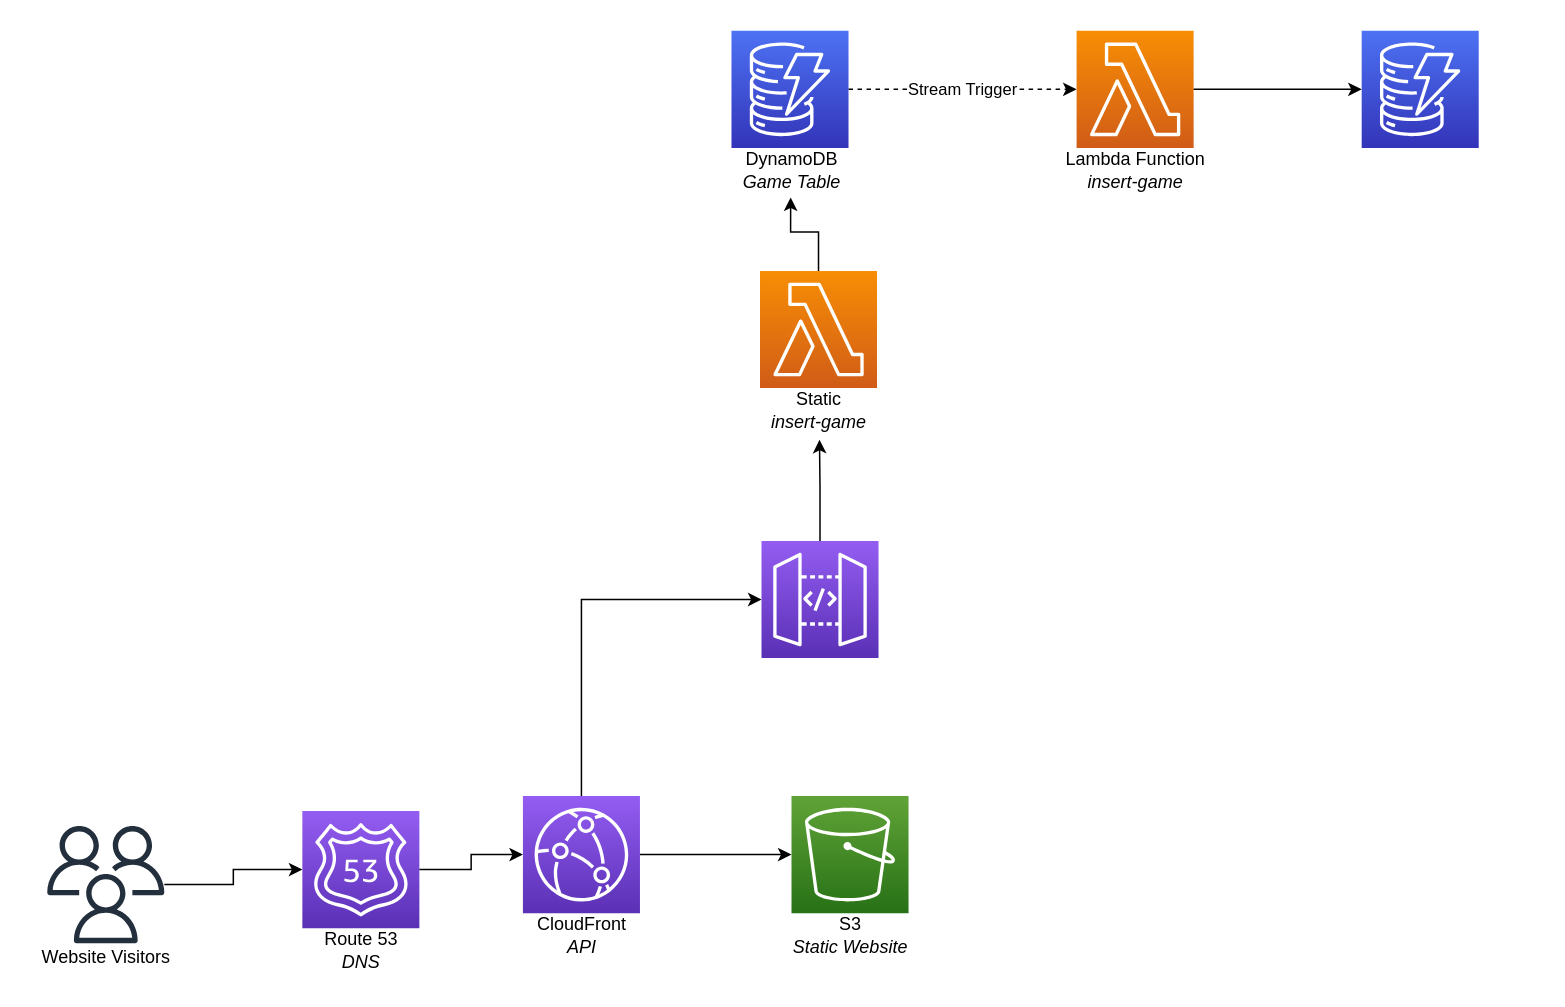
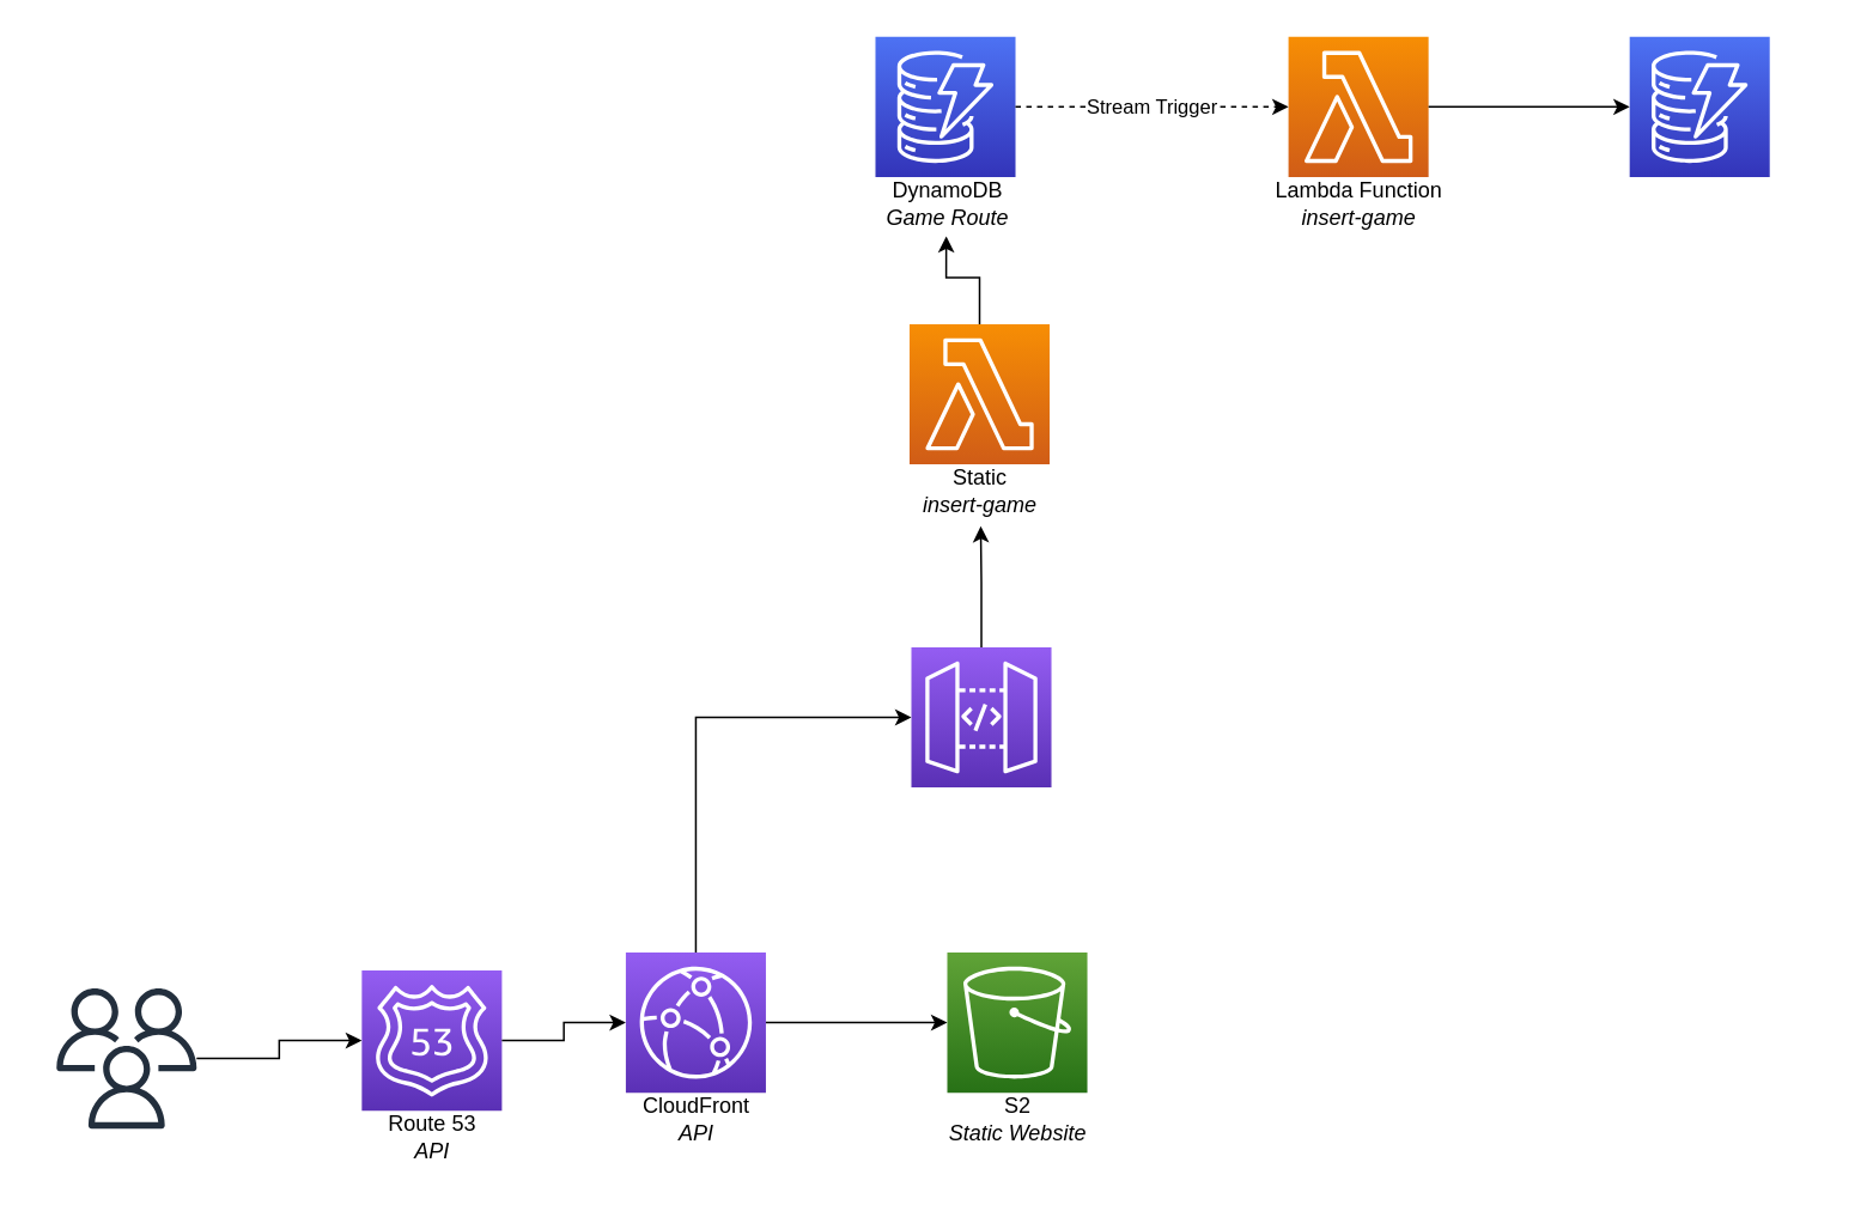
  <mxCell id="0" />
  <mxCell id="1" parent="0" />
  <mxCell id="2" style="edgeStyle=orthogonalEdgeStyle;rounded=0;orthogonalLoop=1;jettySize=auto;html=1;" edge="1" parent="1" source="16" target="4"><mxGeometry relative="1" as="geometry" /></mxCell>
  <mxCell id="3" value="" style="group" vertex="1" connectable="0" parent="1"><mxGeometry x="195" y="540" width="90" height="104.592" as="geometry" /></mxCell>
  <mxCell id="4" value="" style="sketch=0;points=[[0,0,0],[0.25,0,0],[0.5,0,0],[0.75,0,0],[1,0,0],[0,1,0],[0.25,1,0],[0.5,1,0],[0.75,1,0],[1,1,0],[0,0.25,0],[0,0.5,0],[0,0.75,0],[1,0.25,0],[1,0.5,0],[1,0.75,0]];outlineConnect=0;fontColor=#232F3E;gradientColor=#945DF2;gradientDirection=north;fillColor=#5A30B5;strokeColor=#ffffff;dashed=0;verticalLabelPosition=bottom;verticalAlign=top;align=center;html=1;fontSize=12;fontStyle=0;aspect=fixed;shape=mxgraph.aws4.resourceIcon;resIcon=mxgraph.aws4.route_53;" vertex="1" parent="3"><mxGeometry x="6" width="78" height="78" as="geometry" /></mxCell>
- <mxCell id="5" value="&lt;div&gt;Route 53&lt;/div&gt;&lt;div&gt;&lt;i&gt;DNS&lt;/i&gt;&lt;/div&gt;" style="text;html=1;align=center;verticalAlign=middle;resizable=0;points=[];autosize=1;strokeColor=none;fillColor=none;" vertex="1" parent="3"><mxGeometry x="10" y="78.002" width="70" height="30" as="geometry" /></mxCell>
+ <mxCell id="5" value="&lt;div&gt;Route 53&lt;/div&gt;&lt;div&gt;&lt;i&gt;API&lt;/i&gt;&lt;/div&gt;" style="text;html=1;align=center;verticalAlign=middle;resizable=0;points=[];autosize=1;strokeColor=none;fillColor=none;" vertex="1" parent="3"><mxGeometry x="10" y="78.002" width="70" height="30" as="geometry" /></mxCell>
  <mxCell id="6" style="edgeStyle=orthogonalEdgeStyle;rounded=0;orthogonalLoop=1;jettySize=auto;html=1;" edge="1" parent="1" source="4" target="12"><mxGeometry relative="1" as="geometry" /></mxCell>
  <mxCell id="7" value="" style="group" vertex="1" connectable="0" parent="1"><mxGeometry x="511" y="530" width="110" height="103" as="geometry" /></mxCell>
  <mxCell id="8" value="" style="sketch=0;points=[[0,0,0],[0.25,0,0],[0.5,0,0],[0.75,0,0],[1,0,0],[0,1,0],[0.25,1,0],[0.5,1,0],[0.75,1,0],[1,1,0],[0,0.25,0],[0,0.5,0],[0,0.75,0],[1,0.25,0],[1,0.5,0],[1,0.75,0]];outlineConnect=0;fontColor=#232F3E;gradientColor=#60A337;gradientDirection=north;fillColor=#277116;strokeColor=#ffffff;dashed=0;verticalLabelPosition=bottom;verticalAlign=top;align=center;html=1;fontSize=12;fontStyle=0;aspect=fixed;shape=mxgraph.aws4.resourceIcon;resIcon=mxgraph.aws4.s3;" vertex="1" parent="7"><mxGeometry x="16" width="78" height="78" as="geometry" /></mxCell>
- <mxCell id="9" value="&lt;div&gt;S3&lt;/div&gt;&lt;div&gt;&lt;i&gt;Static Website&lt;/i&gt;&lt;/div&gt;" style="text;html=1;align=center;verticalAlign=middle;resizable=0;points=[];autosize=1;strokeColor=none;fillColor=none;" vertex="1" parent="7"><mxGeometry x="10" y="78" width="90" height="30" as="geometry" /></mxCell>
+ <mxCell id="9" value="&lt;div&gt;S2&lt;/div&gt;&lt;div&gt;&lt;i&gt;Static Website&lt;/i&gt;&lt;/div&gt;" style="text;html=1;align=center;verticalAlign=middle;resizable=0;points=[];autosize=1;strokeColor=none;fillColor=none;" vertex="1" parent="7"><mxGeometry x="10" y="78" width="90" height="30" as="geometry" /></mxCell>
  <mxCell id="10" value="" style="group" vertex="1" connectable="0" parent="1"><mxGeometry x="332" y="530" width="110" height="103" as="geometry" /></mxCell>
  <mxCell id="11" value="" style="group" vertex="1" connectable="0" parent="10"><mxGeometry width="110" height="103" as="geometry" /></mxCell>
  <mxCell id="12" value="" style="sketch=0;points=[[0,0,0],[0.25,0,0],[0.5,0,0],[0.75,0,0],[1,0,0],[0,1,0],[0.25,1,0],[0.5,1,0],[0.75,1,0],[1,1,0],[0,0.25,0],[0,0.5,0],[0,0.75,0],[1,0.25,0],[1,0.5,0],[1,0.75,0]];outlineConnect=0;fontColor=#232F3E;gradientColor=#945DF2;gradientDirection=north;fillColor=#5A30B5;strokeColor=#ffffff;dashed=0;verticalLabelPosition=bottom;verticalAlign=top;align=center;html=1;fontSize=12;fontStyle=0;aspect=fixed;shape=mxgraph.aws4.resourceIcon;resIcon=mxgraph.aws4.cloudfront;" vertex="1" parent="11"><mxGeometry x="16" width="78" height="78" as="geometry" /></mxCell>
  <mxCell id="13" value="&lt;div&gt;CloudFront&lt;/div&gt;&lt;div&gt;&lt;i&gt;API&lt;/i&gt;&lt;/div&gt;" style="text;html=1;align=center;verticalAlign=middle;resizable=0;points=[];autosize=1;strokeColor=none;fillColor=none;" vertex="1" parent="11"><mxGeometry x="15" y="78" width="80" height="30" as="geometry" /></mxCell>
  <mxCell id="14" style="edgeStyle=orthogonalEdgeStyle;rounded=0;orthogonalLoop=1;jettySize=auto;html=1;" edge="1" parent="1" source="12" target="8"><mxGeometry relative="1" as="geometry" /></mxCell>
  <mxCell id="15" value="" style="group" vertex="1" connectable="0" parent="1"><mxGeometry x="20" y="550" width="100" height="98" as="geometry" /></mxCell>
  <mxCell id="16" value="" style="sketch=0;outlineConnect=0;fontColor=#232F3E;gradientColor=none;fillColor=#232F3D;strokeColor=none;dashed=0;verticalLabelPosition=bottom;verticalAlign=top;align=center;html=1;fontSize=12;fontStyle=0;aspect=fixed;pointerEvents=1;shape=mxgraph.aws4.users;" vertex="1" parent="15"><mxGeometry x="11" width="78" height="78" as="geometry" /></mxCell>
- <mxCell id="17" value="Website Visitors" style="text;html=1;align=center;verticalAlign=middle;resizable=0;points=[];autosize=1;strokeColor=none;fillColor=none;" vertex="1" parent="15"><mxGeometry y="78" width="100" height="20" as="geometry" /></mxCell>
  <mxCell id="18" style="edgeStyle=orthogonalEdgeStyle;rounded=0;orthogonalLoop=1;jettySize=auto;html=1;entryX=0.508;entryY=1.15;entryDx=0;entryDy=0;entryPerimeter=0;" edge="1" parent="1" source="27" target="21"><mxGeometry relative="1" as="geometry" /></mxCell>
  <mxCell id="19" value="" style="group" vertex="1" connectable="0" parent="1"><mxGeometry x="480" y="180" width="130" height="103" as="geometry" /></mxCell>
  <mxCell id="20" value="" style="sketch=0;points=[[0,0,0],[0.25,0,0],[0.5,0,0],[0.75,0,0],[1,0,0],[0,1,0],[0.25,1,0],[0.5,1,0],[0.75,1,0],[1,1,0],[0,0.25,0],[0,0.5,0],[0,0.75,0],[1,0.25,0],[1,0.5,0],[1,0.75,0]];outlineConnect=0;fontColor=#232F3E;gradientColor=#F78E04;gradientDirection=north;fillColor=#D05C17;strokeColor=#ffffff;dashed=0;verticalLabelPosition=bottom;verticalAlign=top;align=center;html=1;fontSize=12;fontStyle=0;aspect=fixed;shape=mxgraph.aws4.resourceIcon;resIcon=mxgraph.aws4.lambda;" vertex="1" parent="19"><mxGeometry x="26" width="78" height="78" as="geometry" /></mxCell>
  <mxCell id="21" value="&lt;div&gt;Static&lt;/div&gt;&lt;div&gt;&lt;i&gt;insert-game&lt;/i&gt;&lt;/div&gt;" style="text;html=1;align=center;verticalAlign=middle;resizable=0;points=[];autosize=1;strokeColor=none;fillColor=none;" vertex="1" parent="19"><mxGeometry x="25" y="78" width="80" height="30" as="geometry" /></mxCell>
  <mxCell id="22" value="" style="group" vertex="1" connectable="0" parent="1"><mxGeometry x="451" y="20" width="150" height="103" as="geometry" /></mxCell>
  <mxCell id="23" value="" style="sketch=0;points=[[0,0,0],[0.25,0,0],[0.5,0,0],[0.75,0,0],[1,0,0],[0,1,0],[0.25,1,0],[0.5,1,0],[0.75,1,0],[1,1,0],[0,0.25,0],[0,0.5,0],[0,0.75,0],[1,0.25,0],[1,0.5,0],[1,0.75,0]];outlineConnect=0;fontColor=#232F3E;gradientColor=#4D72F3;gradientDirection=north;fillColor=#3334B9;strokeColor=#ffffff;dashed=0;verticalLabelPosition=bottom;verticalAlign=top;align=center;html=1;fontSize=12;fontStyle=0;aspect=fixed;shape=mxgraph.aws4.resourceIcon;resIcon=mxgraph.aws4.dynamodb;" vertex="1" parent="22"><mxGeometry x="36" width="78" height="78" as="geometry" /></mxCell>
- <mxCell id="24" value="&lt;div&gt;DynamoDB&lt;/div&gt;&lt;div&gt;&lt;i&gt;Game Table&lt;/i&gt;&lt;/div&gt;" style="text;html=1;align=center;verticalAlign=middle;resizable=0;points=[];autosize=1;strokeColor=none;fillColor=none;" vertex="1" parent="22"><mxGeometry x="36" y="78" width="80" height="30" as="geometry" /></mxCell>
+ <mxCell id="24" value="&lt;div&gt;DynamoDB&lt;/div&gt;&lt;div&gt;&lt;i&gt;Game Route&lt;/i&gt;&lt;/div&gt;" style="text;html=1;align=center;verticalAlign=middle;resizable=0;points=[];autosize=1;strokeColor=none;fillColor=none;" vertex="1" parent="22"><mxGeometry x="36" y="78" width="80" height="30" as="geometry" /></mxCell>
  <mxCell id="25" style="edgeStyle=orthogonalEdgeStyle;rounded=0;orthogonalLoop=1;jettySize=auto;html=1;entryX=0.493;entryY=1.1;entryDx=0;entryDy=0;entryPerimeter=0;" edge="1" parent="1" source="20" target="24"><mxGeometry relative="1" as="geometry" /></mxCell>
  <mxCell id="26" value="" style="group" vertex="1" connectable="0" parent="1"><mxGeometry x="501" width="90" height="128" as="geometry" y="360" /></mxCell>
  <mxCell id="27" value="" style="sketch=0;points=[[0,0,0],[0.25,0,0],[0.5,0,0],[0.75,0,0],[1,0,0],[0,1,0],[0.25,1,0],[0.5,1,0],[0.75,1,0],[1,1,0],[0,0.25,0],[0,0.5,0],[0,0.75,0],[1,0.25,0],[1,0.5,0],[1,0.75,0]];outlineConnect=0;fontColor=#232F3E;gradientColor=#945DF2;gradientDirection=north;fillColor=#5A30B5;strokeColor=#ffffff;dashed=0;verticalLabelPosition=bottom;verticalAlign=top;align=center;html=1;fontSize=12;fontStyle=0;aspect=fixed;shape=mxgraph.aws4.resourceIcon;resIcon=mxgraph.aws4.api_gateway;" vertex="1" parent="26"><mxGeometry x="6" width="78" height="78" as="geometry" /></mxCell>
  <mxCell id="28" style="edgeStyle=orthogonalEdgeStyle;rounded=0;orthogonalLoop=1;jettySize=auto;html=1;entryX=0;entryY=0.5;entryDx=0;entryDy=0;entryPerimeter=0;" edge="1" parent="1" source="12" target="27"><mxGeometry relative="1" as="geometry"><Array as="points"><mxPoint x="387" y="399" /></Array></mxGeometry></mxCell>
  <mxCell id="29" value="" style="group" vertex="1" connectable="0" parent="1"><mxGeometry x="701" y="20" width="110" height="108" as="geometry" /></mxCell>
  <mxCell id="30" value="" style="sketch=0;points=[[0,0,0],[0.25,0,0],[0.5,0,0],[0.75,0,0],[1,0,0],[0,1,0],[0.25,1,0],[0.5,1,0],[0.75,1,0],[1,1,0],[0,0.25,0],[0,0.5,0],[0,0.75,0],[1,0.25,0],[1,0.5,0],[1,0.75,0]];outlineConnect=0;fontColor=#232F3E;gradientColor=#F78E04;gradientDirection=north;fillColor=#D05C17;strokeColor=#ffffff;dashed=0;verticalLabelPosition=bottom;verticalAlign=top;align=center;html=1;fontSize=12;fontStyle=0;aspect=fixed;shape=mxgraph.aws4.resourceIcon;resIcon=mxgraph.aws4.lambda;" vertex="1" parent="29"><mxGeometry x="16" width="78" height="78" as="geometry" /></mxCell>
  <mxCell id="31" value="&lt;div&gt;Lambda Function&lt;/div&gt;&lt;div&gt;&lt;i&gt;insert-game&lt;/i&gt;&lt;/div&gt;" style="text;html=1;align=center;verticalAlign=middle;resizable=0;points=[];autosize=1;strokeColor=none;fillColor=none;" vertex="1" parent="29"><mxGeometry y="78" width="110" height="30" as="geometry" /></mxCell>
  <mxCell id="32" value="&lt;div&gt;Stream Trigger&lt;/div&gt;" style="edgeStyle=orthogonalEdgeStyle;rounded=0;orthogonalLoop=1;jettySize=auto;html=1;dashed=1;" edge="1" parent="1" source="23" target="30"><mxGeometry relative="1" as="geometry" /></mxCell>
  <mxCell id="33" value="" style="group" vertex="1" connectable="0" parent="1"><mxGeometry x="871" y="20" width="150" height="108" as="geometry" /></mxCell>
  <mxCell id="34" value="" style="sketch=0;points=[[0,0,0],[0.25,0,0],[0.5,0,0],[0.75,0,0],[1,0,0],[0,1,0],[0.25,1,0],[0.5,1,0],[0.75,1,0],[1,1,0],[0,0.25,0],[0,0.5,0],[0,0.75,0],[1,0.25,0],[1,0.5,0],[1,0.75,0]];outlineConnect=0;fontColor=#232F3E;gradientColor=#4D72F3;gradientDirection=north;fillColor=#3334B9;strokeColor=#ffffff;dashed=0;verticalLabelPosition=bottom;verticalAlign=top;align=center;html=1;fontSize=12;fontStyle=0;aspect=fixed;shape=mxgraph.aws4.resourceIcon;resIcon=mxgraph.aws4.dynamodb;" vertex="1" parent="33"><mxGeometry x="36" width="78" height="78" as="geometry" /></mxCell>
  <mxCell id="35" style="edgeStyle=orthogonalEdgeStyle;rounded=0;orthogonalLoop=1;jettySize=auto;html=1;" edge="1" parent="1" source="30" target="34"><mxGeometry relative="1" as="geometry" /></mxCell>
